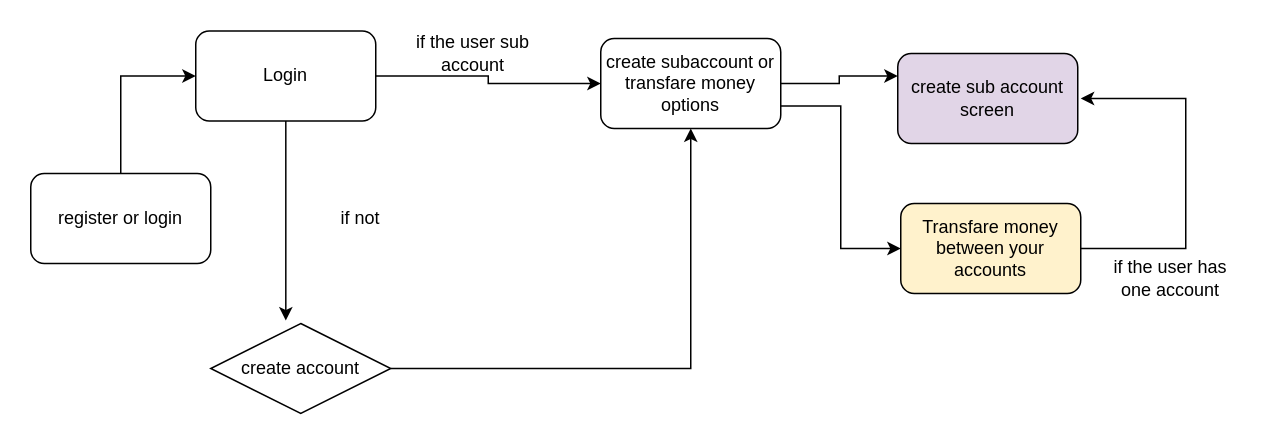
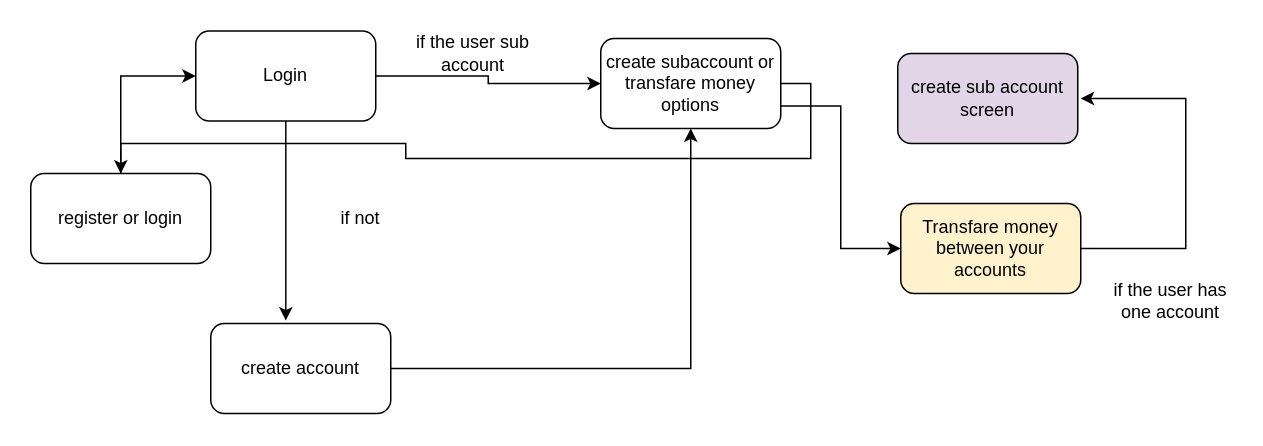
  <mxCell id="0" />
  <mxCell id="1" parent="0" />
  <mxCell id="2" style="edgeStyle=orthogonalEdgeStyle;rounded=0;orthogonalLoop=1;jettySize=auto;html=1;exitX=1;exitY=0.5;exitDx=0;exitDy=0;entryX=0;entryY=0.5;entryDx=0;entryDy=0;" edge="1" parent="1" source="4" target="8"><mxGeometry relative="1" as="geometry" /></mxCell>
  <mxCell id="3" style="edgeStyle=orthogonalEdgeStyle;rounded=0;orthogonalLoop=1;jettySize=auto;html=1;entryX=0.417;entryY=-0.033;entryDx=0;entryDy=0;entryPerimeter=0;" edge="1" parent="1" source="4" target="14"><mxGeometry relative="1" as="geometry" /></mxCell>
  <mxCell id="4" value="Login" style="rounded=1;whiteSpace=wrap;html=1;" vertex="1" parent="1"><mxGeometry x="130" y="20" width="120" height="60" as="geometry" /></mxCell>
  <mxCell id="5" value="if the user sub account" style="text;html=1;strokeColor=none;fillColor=none;align=center;verticalAlign=middle;whiteSpace=wrap;rounded=0;" vertex="1" parent="1"><mxGeometry x="270" y="25" width="90" height="20" as="geometry" /></mxCell>
- <mxCell id="6" style="edgeStyle=orthogonalEdgeStyle;rounded=0;orthogonalLoop=1;jettySize=auto;html=1;exitX=1;exitY=0.5;exitDx=0;exitDy=0;entryX=0;entryY=0.25;entryDx=0;entryDy=0;" edge="1" parent="1" source="8" target="9"><mxGeometry relative="1" as="geometry" /></mxCell>
+ <mxCell id="6" style="edgeStyle=orthogonalEdgeStyle;rounded=0;orthogonalLoop=1;jettySize=auto;html=1;exitX=1;exitY=0.5;exitDx=0;exitDy=0;" edge="1" parent="1" source="8" target="17"><mxGeometry relative="1" as="geometry" /></mxCell>
  <mxCell id="7" style="edgeStyle=orthogonalEdgeStyle;rounded=0;orthogonalLoop=1;jettySize=auto;html=1;exitX=1;exitY=0.75;exitDx=0;exitDy=0;entryX=0;entryY=0.5;entryDx=0;entryDy=0;" edge="1" parent="1" source="8" target="11"><mxGeometry relative="1" as="geometry" /></mxCell>
  <mxCell id="8" value="create subaccount or transfare money options" style="rounded=1;whiteSpace=wrap;html=1;" vertex="1" parent="1"><mxGeometry x="400" y="25" width="120" height="60" as="geometry" /></mxCell>
  <mxCell id="9" value="create sub account screen" style="rounded=1;whiteSpace=wrap;html=1;fillColor=#e1d5e7;" vertex="1" parent="1"><mxGeometry x="598" y="35" width="120" height="60" as="geometry" /></mxCell>
  <mxCell id="10" value="" style="edgeStyle=orthogonalEdgeStyle;rounded=0;orthogonalLoop=1;jettySize=auto;html=1;" edge="1" parent="1" source="11"><mxGeometry relative="1" as="geometry"><mxPoint x="720" y="65" as="targetPoint" /><Array as="points"><mxPoint x="790" y="165" /><mxPoint x="790" y="65" /></Array></mxGeometry></mxCell>
  <mxCell id="11" value="Transfare money between your accounts" style="rounded=1;whiteSpace=wrap;html=1;fillColor=#fff2cc;" vertex="1" parent="1"><mxGeometry x="600" y="135" width="120" height="60" as="geometry" /></mxCell>
- <mxCell id="12" value="if the user has one account" style="text;html=1;strokeColor=none;fillColor=none;align=center;verticalAlign=middle;whiteSpace=wrap;rounded=0;" vertex="1" parent="1"><mxGeometry x="740" y="175" width="80" height="20" as="geometry" /></mxCell>
+ <mxCell id="12" value="if the user has one account" style="text;html=1;strokeColor=none;fillColor=none;align=center;verticalAlign=middle;whiteSpace=wrap;rounded=0;" vertex="1" parent="1"><mxGeometry x="740" y="190" width="80" height="20" as="geometry" /></mxCell>
  <mxCell id="13" style="edgeStyle=orthogonalEdgeStyle;rounded=0;orthogonalLoop=1;jettySize=auto;html=1;entryX=0.5;entryY=1;entryDx=0;entryDy=0;" edge="1" parent="1" source="14" target="8"><mxGeometry relative="1" as="geometry" /></mxCell>
- <mxCell id="14" value="create account" style="rhombus;whiteSpace=wrap;html=1;" vertex="1" parent="1"><mxGeometry x="140" y="215" width="120" height="60" as="geometry" /></mxCell>
+ <mxCell id="14" value="create account" style="rounded=1;whiteSpace=wrap;html=1;" vertex="1" parent="1"><mxGeometry x="140" y="215" width="120" height="60" as="geometry" /></mxCell>
  <mxCell id="15" value="if not" style="text;html=1;strokeColor=none;fillColor=none;align=center;verticalAlign=middle;whiteSpace=wrap;rounded=0;" vertex="1" parent="1"><mxGeometry x="220" y="135" width="40" height="20" as="geometry" /></mxCell>
  <mxCell id="16" style="edgeStyle=orthogonalEdgeStyle;rounded=0;orthogonalLoop=1;jettySize=auto;html=1;entryX=0;entryY=0.5;entryDx=0;entryDy=0;" edge="1" parent="1" source="17" target="4"><mxGeometry relative="1" as="geometry" /></mxCell>
  <mxCell id="17" value="register or login" style="rounded=1;whiteSpace=wrap;html=1;" vertex="1" parent="1"><mxGeometry x="20" y="115" width="120" height="60" as="geometry" /></mxCell>
